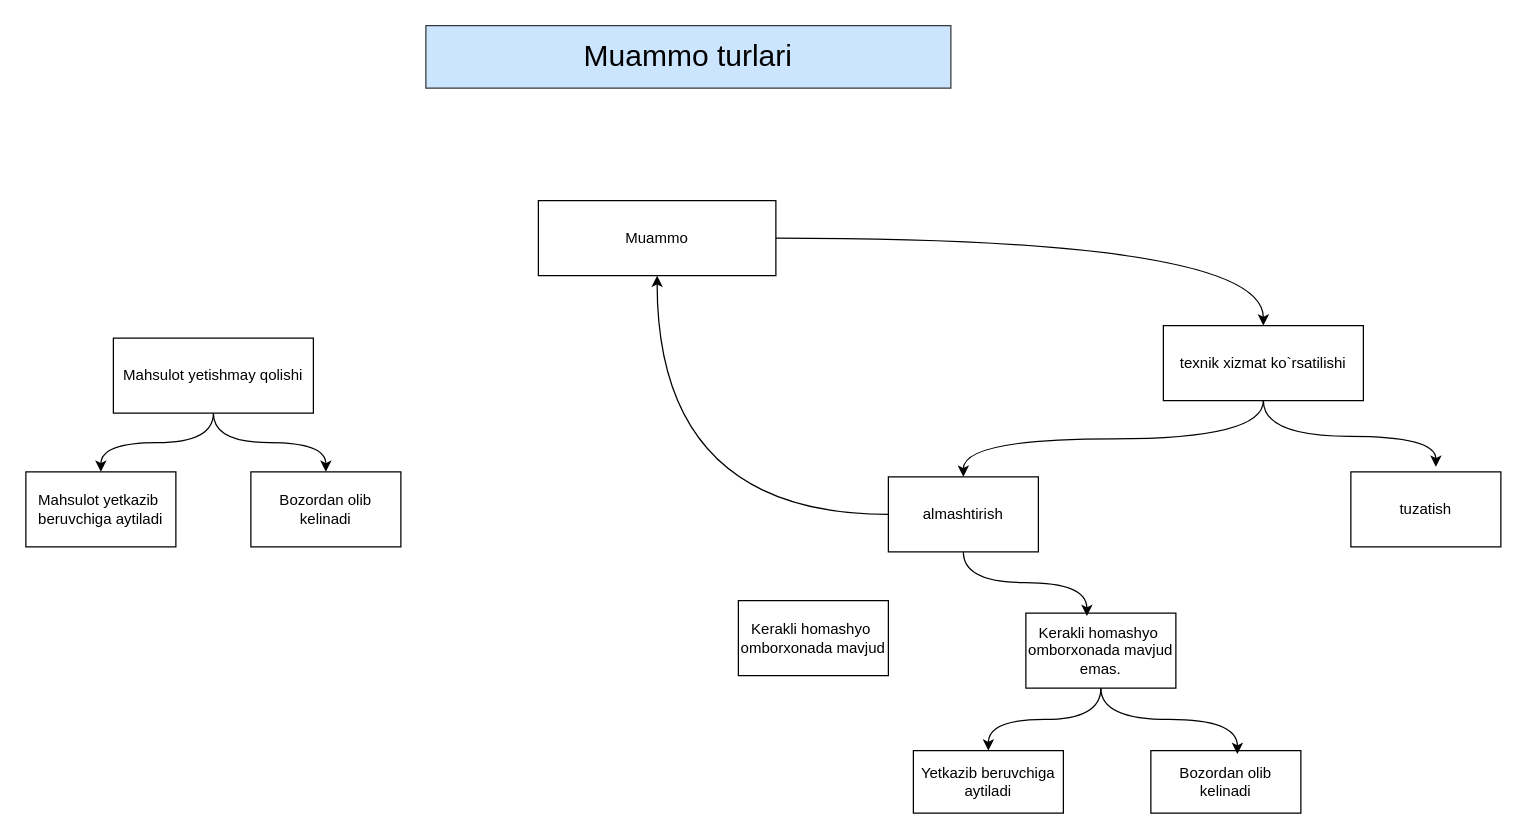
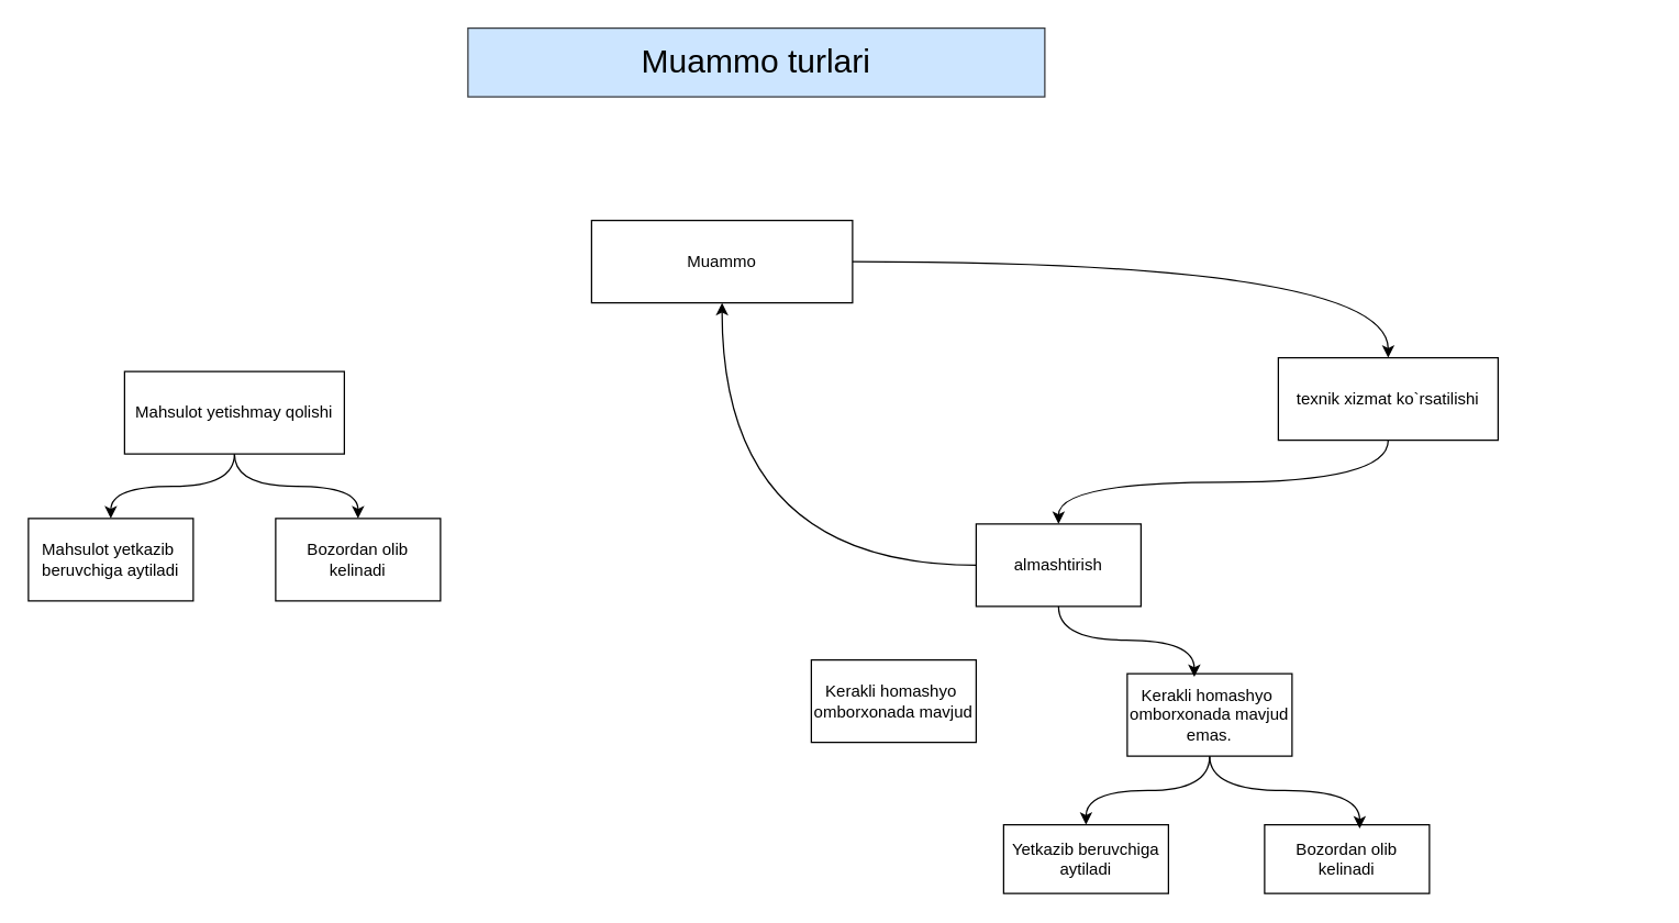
  <mxCell id="0" />
  <mxCell id="1" parent="0" />
  <mxCell id="2" style="edgeStyle=orthogonalEdgeStyle;rounded=0;orthogonalLoop=1;jettySize=auto;html=1;curved=1;entryX=0.5;entryY=0;entryDx=0;entryDy=0;" edge="1" parent="1" source="3" target="8"><mxGeometry relative="1" as="geometry"><mxPoint x="860" y="270" as="targetPoint" /></mxGeometry></mxCell>
  <mxCell id="3" value="Muammo" style="rounded=0;whiteSpace=wrap;html=1;" vertex="1" parent="1"><mxGeometry x="430" y="160" width="190" height="60" as="geometry" /></mxCell>
  <mxCell id="4" style="edgeStyle=orthogonalEdgeStyle;rounded=0;orthogonalLoop=1;jettySize=auto;html=1;entryX=0.5;entryY=0;entryDx=0;entryDy=0;curved=1;" edge="1" parent="1" source="6" target="20"><mxGeometry relative="1" as="geometry" /></mxCell>
  <mxCell id="5" style="edgeStyle=orthogonalEdgeStyle;rounded=0;orthogonalLoop=1;jettySize=auto;html=1;entryX=0.5;entryY=0;entryDx=0;entryDy=0;curved=1;" edge="1" parent="1" source="6" target="21"><mxGeometry relative="1" as="geometry" /></mxCell>
  <mxCell id="6" value="Mahsulot yetishmay qolishi" style="rounded=0;whiteSpace=wrap;html=1;" vertex="1" parent="1"><mxGeometry x="90" y="270" width="160" height="60" as="geometry" /></mxCell>
  <mxCell id="7" style="edgeStyle=orthogonalEdgeStyle;rounded=0;orthogonalLoop=1;jettySize=auto;html=1;exitX=0.5;exitY=1;exitDx=0;exitDy=0;entryX=0.5;entryY=0;entryDx=0;entryDy=0;curved=1;" edge="1" parent="1" source="8" target="9"><mxGeometry relative="1" as="geometry" /></mxCell>
  <mxCell id="8" value="texnik xizmat ko`rsatilishi" style="rounded=0;whiteSpace=wrap;html=1;" vertex="1" parent="1"><mxGeometry x="930" y="260" width="160" height="60" as="geometry" /></mxCell>
  <mxCell id="9" value="almashtirish" style="rounded=0;whiteSpace=wrap;html=1;" vertex="1" parent="1"><mxGeometry x="710" y="381" width="120" height="60" as="geometry" /></mxCell>
- <mxCell id="10" value="tuzatish" style="rounded=0;whiteSpace=wrap;html=1;" vertex="1" parent="1"><mxGeometry x="1080" y="377" width="120" height="60" as="geometry" /></mxCell>
- <mxCell id="11" style="edgeStyle=orthogonalEdgeStyle;rounded=0;orthogonalLoop=1;jettySize=auto;html=1;entryX=0.567;entryY=-0.067;entryDx=0;entryDy=0;entryPerimeter=0;curved=1;" edge="1" parent="1" source="8" target="10"><mxGeometry relative="1" as="geometry" /></mxCell>
  <mxCell id="12" value="Kerakli homashyo&amp;nbsp;&lt;br&gt;omborxonada mavjud" style="rounded=0;whiteSpace=wrap;html=1;" vertex="1" parent="1"><mxGeometry x="590" y="480" width="120" height="60" as="geometry" /></mxCell>
  <mxCell id="13" style="edgeStyle=orthogonalEdgeStyle;rounded=0;orthogonalLoop=1;jettySize=auto;html=1;entryX=0.5;entryY=0;entryDx=0;entryDy=0;curved=1;" edge="1" parent="1" source="14" target="17"><mxGeometry relative="1" as="geometry" /></mxCell>
  <mxCell id="14" value="Kerakli homashyo&amp;nbsp;&lt;br&gt;omborxonada mavjud emas." style="rounded=0;whiteSpace=wrap;html=1;" vertex="1" parent="1"><mxGeometry x="820" y="490" width="120" height="60" as="geometry" /></mxCell>
  <mxCell id="15" style="edgeStyle=orthogonalEdgeStyle;rounded=0;orthogonalLoop=1;jettySize=auto;html=1;elbow=vertical;curved=1;" edge="1" parent="1" source="9" target="3"><mxGeometry relative="1" as="geometry" /></mxCell>
  <mxCell id="16" style="edgeStyle=orthogonalEdgeStyle;rounded=0;orthogonalLoop=1;jettySize=auto;html=1;entryX=0.407;entryY=0.04;entryDx=0;entryDy=0;entryPerimeter=0;curved=1;" edge="1" parent="1" source="9" target="14"><mxGeometry relative="1" as="geometry" /></mxCell>
  <mxCell id="17" value="Yetkazib beruvchiga&lt;br&gt;aytiladi" style="rounded=0;whiteSpace=wrap;html=1;" vertex="1" parent="1"><mxGeometry x="730" y="600" width="120" height="50" as="geometry" /></mxCell>
  <mxCell id="18" value="Bozordan olib&lt;br&gt;kelinadi" style="rounded=0;whiteSpace=wrap;html=1;" vertex="1" parent="1"><mxGeometry x="920" y="600" width="120" height="50" as="geometry" /></mxCell>
  <mxCell id="19" style="edgeStyle=orthogonalEdgeStyle;rounded=0;orthogonalLoop=1;jettySize=auto;html=1;entryX=0.577;entryY=0.056;entryDx=0;entryDy=0;entryPerimeter=0;curved=1;" edge="1" parent="1" source="14" target="18"><mxGeometry relative="1" as="geometry" /></mxCell>
  <mxCell id="20" value="Mahsulot yetkazib&amp;nbsp;&lt;br&gt;beruvchiga aytiladi" style="rounded=0;whiteSpace=wrap;html=1;" vertex="1" parent="1"><mxGeometry x="20" y="377" width="120" height="60" as="geometry" /></mxCell>
  <mxCell id="21" value="Bozordan olib&lt;br&gt;kelinadi" style="rounded=0;whiteSpace=wrap;html=1;" vertex="1" parent="1"><mxGeometry x="200" y="377" width="120" height="60" as="geometry" /></mxCell>
  <mxCell id="22" value="&lt;font style=&quot;font-size: 24px;&quot;&gt;Muammo turlari&lt;/font&gt;" style="text;html=1;strokeColor=#36393d;fillColor=#cce5ff;align=center;verticalAlign=middle;whiteSpace=wrap;rounded=0;" vertex="1" parent="1"><mxGeometry x="340" y="20" width="420" height="50" as="geometry" /></mxCell>
